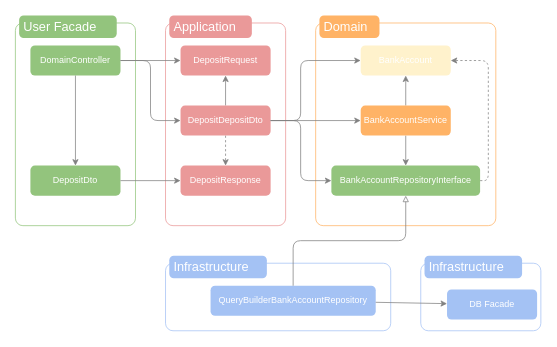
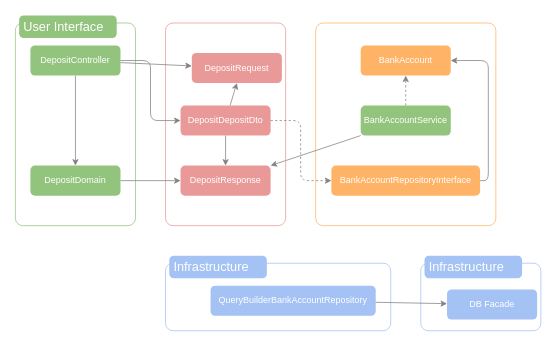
  <mxCell id="0" />
  <mxCell id="1" parent="0" />
  <mxCell id="2" value="" style="shape=mxgraph.mockup.containers.marginRect;rectMarginTop=10;strokeColor=#A4C2F4;strokeWidth=1;dashed=0;rounded=1;arcSize=5;recursiveResize=0;fillColor=none;" vertex="1" parent="1"><mxGeometry x="560" y="340" width="160" height="100" as="geometry" /></mxCell>
  <mxCell id="3" value="Infrastructure" style="shape=rect;strokeColor=none;fillColor=#a4c2f4;strokeWidth=1;dashed=0;rounded=1;arcSize=20;fontColor=#ffffff;fontSize=17;spacing=2;spacingTop=-2;align=left;autosize=1;spacingLeft=4;resizeWidth=0;resizeHeight=0;perimeter=none;" vertex="1" parent="2"><mxGeometry x="5" width="130" height="30" as="geometry" /></mxCell>
  <mxCell id="4" value="&lt;span style=&quot;color: rgb(255, 255, 255);&quot;&gt;DB Facade&lt;/span&gt;" style="rounded=1;whiteSpace=wrap;html=1;fillColor=#a4c2f4ff;strokeColor=none;" vertex="1" parent="2"><mxGeometry x="35" y="45" width="120" height="40" as="geometry" /></mxCell>
  <mxCell id="5" value="" style="shape=mxgraph.mockup.containers.marginRect;rectMarginTop=10;strokeColor=#FFB366;strokeWidth=1;dashed=0;rounded=1;arcSize=5;recursiveResize=0;fillColor=none;" vertex="1" parent="1"><mxGeometry x="420" y="20" width="240" height="280" as="geometry" /></mxCell>
- <mxCell id="6" value="Domain" style="shape=rect;strokeColor=none;fillColor=#FFB366;strokeWidth=1;dashed=0;rounded=1;arcSize=20;fontColor=#ffffff;fontSize=17;spacing=2;spacingTop=-2;align=left;autosize=1;spacingLeft=4;resizeWidth=0;resizeHeight=0;perimeter=none;" vertex="1" parent="5"><mxGeometry x="5" width="80" height="30" as="geometry" /></mxCell>
- <mxCell id="7" value="&lt;font color=&quot;#ffffff&quot;&gt;BankAccount&lt;/font&gt;" style="rounded=1;whiteSpace=wrap;html=1;fillColor=#fff2cc;strokeColor=none;" vertex="1" parent="5"><mxGeometry x="60" y="40" width="120" height="40" as="geometry" /></mxCell>
- <mxCell id="8" style="edgeStyle=none;html=1;entryX=0.5;entryY=1;entryDx=0;entryDy=0;strokeColor=#808080;" edge="1" parent="5" source="10" target="7"><mxGeometry relative="1" as="geometry" /></mxCell>
- <mxCell id="9" style="edgeStyle=none;html=1;entryX=0.5;entryY=0;entryDx=0;entryDy=0;strokeColor=#808080;endArrow=classic;endFill=1;" edge="1" parent="5" source="10" target="12"><mxGeometry relative="1" as="geometry" /></mxCell>
- <mxCell id="10" value="&lt;font color=&quot;#ffffff&quot;&gt;BankAccountService&lt;br&gt;&lt;/font&gt;" style="rounded=1;whiteSpace=wrap;html=1;fillColor=#FFB366;strokeColor=none;" vertex="1" parent="5"><mxGeometry x="60" y="120" width="120" height="40" as="geometry" /></mxCell>
- <mxCell id="11" style="edgeStyle=none;html=1;entryX=1;entryY=0.5;entryDx=0;entryDy=0;strokeColor=#808080;endArrow=classic;endFill=1;dashed=1;" edge="1" parent="5" source="12" target="7"><mxGeometry relative="1" as="geometry"><Array as="points"><mxPoint x="230" y="220" /><mxPoint x="230" y="60" /></Array></mxGeometry></mxCell>
- <mxCell id="12" value="&lt;span style=&quot;color: rgb(255, 255, 255);&quot;&gt;BankAccount&lt;/span&gt;&lt;font color=&quot;#ffffff&quot;&gt;RepositoryInterface&lt;/font&gt;&lt;font color=&quot;#ffffff&quot;&gt;&lt;br&gt;&lt;/font&gt;" style="rounded=1;whiteSpace=wrap;html=1;fillColor=#93c47d;strokeColor=none;" vertex="1" parent="5"><mxGeometry x="20.94" y="200" width="198.12" height="40" as="geometry" /></mxCell>
+ <mxCell id="7" value="&lt;font color=&quot;#ffffff&quot;&gt;BankAccount&lt;/font&gt;" style="rounded=1;whiteSpace=wrap;html=1;fillColor=#FFB366;strokeColor=none;" vertex="1" parent="5"><mxGeometry x="60" y="40" width="120" height="40" as="geometry" /></mxCell>
+ <mxCell id="8" style="edgeStyle=none;html=1;entryX=0.5;entryY=1;entryDx=0;entryDy=0;strokeColor=#808080;dashed=1;" edge="1" parent="5" source="10" target="7"><mxGeometry relative="1" as="geometry" /></mxCell>
+ <mxCell id="9" style="edgeStyle=none;html=1;strokeColor=#808080;endArrow=classic;endFill=1;" edge="1" parent="5" source="10" target="21"><mxGeometry relative="1" as="geometry" /></mxCell>
+ <mxCell id="10" value="&lt;font color=&quot;#ffffff&quot;&gt;BankAccountService&lt;br&gt;&lt;/font&gt;" style="rounded=1;whiteSpace=wrap;html=1;fillColor=#93c47d;strokeColor=none;" vertex="1" parent="5"><mxGeometry x="60" y="120" width="120" height="40" as="geometry" /></mxCell>
+ <mxCell id="11" style="edgeStyle=none;html=1;entryX=1;entryY=0.5;entryDx=0;entryDy=0;strokeColor=#808080;endArrow=classic;endFill=1;" edge="1" parent="5" source="12" target="7"><mxGeometry relative="1" as="geometry"><Array as="points"><mxPoint x="230" y="220" /><mxPoint x="230" y="60" /></Array></mxGeometry></mxCell>
+ <mxCell id="12" value="&lt;span style=&quot;color: rgb(255, 255, 255);&quot;&gt;BankAccount&lt;/span&gt;&lt;font color=&quot;#ffffff&quot;&gt;RepositoryInterface&lt;/font&gt;&lt;font color=&quot;#ffffff&quot;&gt;&lt;br&gt;&lt;/font&gt;" style="rounded=1;whiteSpace=wrap;html=1;fillColor=#FFB366;strokeColor=none;" vertex="1" parent="5"><mxGeometry x="20.94" y="200" width="198.12" height="40" as="geometry" /></mxCell>
  <mxCell id="13" value="" style="shape=mxgraph.mockup.containers.marginRect;rectMarginTop=10;strokeColor=#93C47D;strokeWidth=1;dashed=0;rounded=1;arcSize=5;recursiveResize=0;fillColor=none;" vertex="1" parent="1"><mxGeometry x="20" y="20" width="160" height="280" as="geometry" /></mxCell>
- <mxCell id="14" value="User Facade" style="shape=rect;strokeColor=none;fillColor=#93c47d;strokeWidth=1;dashed=0;rounded=1;arcSize=20;fontColor=#ffffff;fontSize=17;spacing=2;spacingTop=-2;align=left;autosize=1;spacingLeft=4;resizeWidth=0;resizeHeight=0;perimeter=none;" vertex="1" parent="13"><mxGeometry x="5" width="130" height="30" as="geometry" /></mxCell>
- <mxCell id="15" value="&lt;span style=&quot;color: rgb(255, 255, 255);&quot;&gt;Deposit&lt;/span&gt;&lt;span style=&quot;color: rgb(255, 255, 255);&quot;&gt;Dto&lt;/span&gt;" style="rounded=1;whiteSpace=wrap;html=1;fillColor=#93c47dff;strokeColor=none;" vertex="1" parent="13"><mxGeometry x="20" y="200" width="120" height="40" as="geometry" /></mxCell>
- <mxCell id="16" value="&lt;span style=&quot;color: rgb(255, 255, 255);&quot;&gt;Domain&lt;/span&gt;&lt;font color=&quot;#ffffff&quot;&gt;Controller&lt;/font&gt;" style="rounded=1;whiteSpace=wrap;html=1;fillColor=#93c47dff;strokeColor=none;" vertex="1" parent="13"><mxGeometry x="20" y="40" width="120" height="40" as="geometry" /></mxCell>
+ <mxCell id="14" value="User Interface" style="shape=rect;strokeColor=none;fillColor=#93c47d;strokeWidth=1;dashed=0;rounded=1;arcSize=20;fontColor=#ffffff;fontSize=17;spacing=2;spacingTop=-2;align=left;autosize=1;spacingLeft=4;resizeWidth=0;resizeHeight=0;perimeter=none;" vertex="1" parent="13"><mxGeometry x="5" width="130" height="30" as="geometry" /></mxCell>
+ <mxCell id="15" value="&lt;span style=&quot;color: rgb(255, 255, 255);&quot;&gt;Deposit&lt;/span&gt;&lt;span style=&quot;color: rgb(255, 255, 255);&quot;&gt;Domain&lt;/span&gt;" style="rounded=1;whiteSpace=wrap;html=1;fillColor=#93c47dff;strokeColor=none;" vertex="1" parent="13"><mxGeometry x="20" y="200" width="120" height="40" as="geometry" /></mxCell>
+ <mxCell id="16" value="&lt;span style=&quot;color: rgb(255, 255, 255);&quot;&gt;Deposit&lt;/span&gt;&lt;font color=&quot;#ffffff&quot;&gt;Controller&lt;/font&gt;" style="rounded=1;whiteSpace=wrap;html=1;fillColor=#93c47dff;strokeColor=none;" vertex="1" parent="13"><mxGeometry x="20" y="40" width="120" height="40" as="geometry" /></mxCell>
  <mxCell id="17" style="edgeStyle=none;jumpSize=6;html=1;strokeWidth=1;strokeColor=#808080;" edge="1" parent="13" source="16" target="15"><mxGeometry relative="1" as="geometry" /></mxCell>
  <mxCell id="18" value="" style="shape=mxgraph.mockup.containers.marginRect;rectMarginTop=10;strokeColor=#EA9999;strokeWidth=1;dashed=0;rounded=1;arcSize=5;recursiveResize=0;fillColor=none;" vertex="1" parent="1"><mxGeometry x="220" y="20" width="160" height="280" as="geometry" /></mxCell>
- <mxCell id="19" value="Application" style="shape=rect;strokeColor=none;fillColor=#ea9999;strokeWidth=1;dashed=0;rounded=1;arcSize=20;fontColor=#ffffff;fontSize=17;spacing=2;spacingTop=-2;align=left;autosize=1;spacingLeft=4;resizeWidth=0;resizeHeight=0;perimeter=none;" vertex="1" parent="18"><mxGeometry x="5" width="110" height="30" as="geometry" /></mxCell>
- <mxCell id="20" value="&lt;span style=&quot;color: rgb(255, 255, 255);&quot;&gt;Deposit&lt;/span&gt;&lt;font color=&quot;#ffffff&quot;&gt;Request&lt;/font&gt;" style="rounded=1;whiteSpace=wrap;html=1;fillColor=#ea9999ff;strokeColor=none;" vertex="1" parent="18"><mxGeometry x="20" y="40" width="120" height="40" as="geometry" /></mxCell>
+ <mxCell id="20" value="&lt;span style=&quot;color: rgb(255, 255, 255);&quot;&gt;Deposit&lt;/span&gt;&lt;font color=&quot;#ffffff&quot;&gt;Request&lt;/font&gt;" style="rounded=1;whiteSpace=wrap;html=1;fillColor=#ea9999ff;strokeColor=none;" vertex="1" parent="18"><mxGeometry x="35" y="50" width="120" height="40" as="geometry" /></mxCell>
  <mxCell id="21" value="&lt;span style=&quot;color: rgb(255, 255, 255);&quot;&gt;Deposit&lt;/span&gt;&lt;font color=&quot;#ffffff&quot;&gt;Response&lt;/font&gt;" style="rounded=1;whiteSpace=wrap;html=1;fillColor=#ea9999ff;strokeColor=none;" vertex="1" parent="18"><mxGeometry x="20" y="200" width="120" height="40" as="geometry" /></mxCell>
  <mxCell id="22" style="edgeStyle=none;html=1;entryX=0.5;entryY=1;entryDx=0;entryDy=0;strokeColor=#808080;" edge="1" parent="18" source="24" target="20"><mxGeometry relative="1" as="geometry" /></mxCell>
- <mxCell id="23" style="edgeStyle=none;html=1;entryX=0.5;entryY=0;entryDx=0;entryDy=0;strokeColor=#808080;dashed=1;" edge="1" parent="18" source="24" target="21"><mxGeometry relative="1" as="geometry" /></mxCell>
+ <mxCell id="23" style="edgeStyle=none;html=1;entryX=0.5;entryY=0;entryDx=0;entryDy=0;strokeColor=#808080;" edge="1" parent="18" source="24" target="21"><mxGeometry relative="1" as="geometry" /></mxCell>
  <mxCell id="24" value="&lt;span style=&quot;color: rgb(255, 255, 255);&quot;&gt;Deposit&lt;/span&gt;&lt;font color=&quot;#ffffff&quot;&gt;DepositDto&lt;/font&gt;" style="rounded=1;whiteSpace=wrap;html=1;fillColor=#ea9999ff;strokeColor=none;" vertex="1" parent="18"><mxGeometry x="20" y="120" width="120" height="40" as="geometry" /></mxCell>
- <mxCell id="25" style="edgeStyle=none;html=1;strokeColor=#808080;" edge="1" parent="1" source="24" target="10"><mxGeometry relative="1" as="geometry" /></mxCell>
  <mxCell id="26" style="edgeStyle=none;html=1;entryX=0;entryY=0.5;entryDx=0;entryDy=0;strokeColor=#808080;" edge="1" parent="1" source="15" target="21"><mxGeometry relative="1" as="geometry" /></mxCell>
- <mxCell id="27" style="edgeStyle=none;html=1;entryX=0;entryY=0.5;entryDx=0;entryDy=0;strokeColor=#808080;" edge="1" parent="1" source="24" target="7"><mxGeometry relative="1" as="geometry"><Array as="points"><mxPoint x="400" y="160" /><mxPoint x="400" y="80" /></Array></mxGeometry></mxCell>
  <mxCell id="28" style="edgeStyle=none;html=1;strokeColor=#808080;" edge="1" parent="1" source="16" target="20"><mxGeometry relative="1" as="geometry" /></mxCell>
  <mxCell id="29" style="edgeStyle=none;html=1;entryX=0;entryY=0.5;entryDx=0;entryDy=0;strokeColor=#808080;" edge="1" parent="1" source="16" target="24"><mxGeometry relative="1" as="geometry"><Array as="points"><mxPoint x="200" y="80" /><mxPoint x="200" y="160" /></Array></mxGeometry></mxCell>
  <mxCell id="30" value="" style="shape=mxgraph.mockup.containers.marginRect;rectMarginTop=10;strokeColor=#A4C2F4;strokeWidth=1;dashed=0;rounded=1;arcSize=5;recursiveResize=0;fillColor=none;" vertex="1" parent="1"><mxGeometry x="220" y="340" width="300" height="100" as="geometry" /></mxCell>
  <mxCell id="31" value="Infrastructure" style="shape=rect;strokeColor=none;fillColor=#a4c2f4;strokeWidth=1;dashed=0;rounded=1;arcSize=20;fontColor=#ffffff;fontSize=17;spacing=2;spacingTop=-2;align=left;autosize=1;spacingLeft=4;resizeWidth=0;resizeHeight=0;perimeter=none;" vertex="1" parent="30"><mxGeometry x="5" width="130" height="30" as="geometry" /></mxCell>
  <mxCell id="32" value="&lt;span style=&quot;color: rgb(255, 255, 255);&quot;&gt;QueryBuilderBankAccountRepository&lt;/span&gt;" style="rounded=1;whiteSpace=wrap;html=1;fillColor=#a4c2f4ff;strokeColor=none;" vertex="1" parent="30"><mxGeometry x="60" y="40" width="220" height="40" as="geometry" /></mxCell>
  <mxCell id="33" style="edgeStyle=none;html=1;strokeColor=#808080;" edge="1" parent="1" source="32" target="4"><mxGeometry relative="1" as="geometry" /></mxCell>
- <mxCell id="34" style="edgeStyle=none;html=1;entryX=0;entryY=0.5;entryDx=0;entryDy=0;strokeColor=#808080;endArrow=classic;endFill=1;" edge="1" parent="1" source="24" target="12"><mxGeometry relative="1" as="geometry"><Array as="points"><mxPoint x="400" y="160" /><mxPoint x="400" y="240" /></Array></mxGeometry></mxCell>
- <mxCell id="35" style="edgeStyle=none;html=1;entryX=0.5;entryY=1;entryDx=0;entryDy=0;strokeColor=#808080;endArrow=block;endFill=0;" edge="1" parent="1" source="32" target="12"><mxGeometry relative="1" as="geometry"><Array as="points"><mxPoint x="390" y="320" /><mxPoint x="540" y="320" /></Array></mxGeometry></mxCell>
+ <mxCell id="34" style="edgeStyle=none;html=1;entryX=0;entryY=0.5;entryDx=0;entryDy=0;strokeColor=#808080;endArrow=classic;endFill=1;dashed=1;" edge="1" parent="1" source="24" target="12"><mxGeometry relative="1" as="geometry"><Array as="points"><mxPoint x="400" y="160" /><mxPoint x="400" y="240" /></Array></mxGeometry></mxCell>
